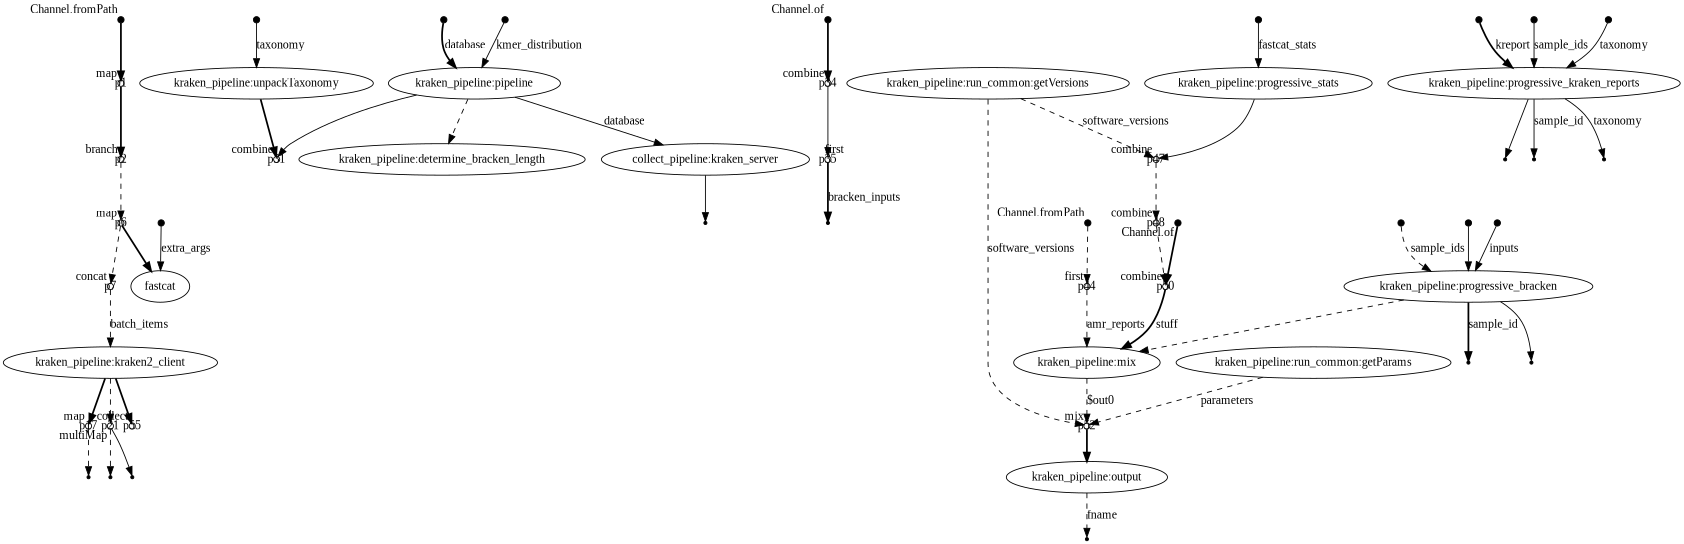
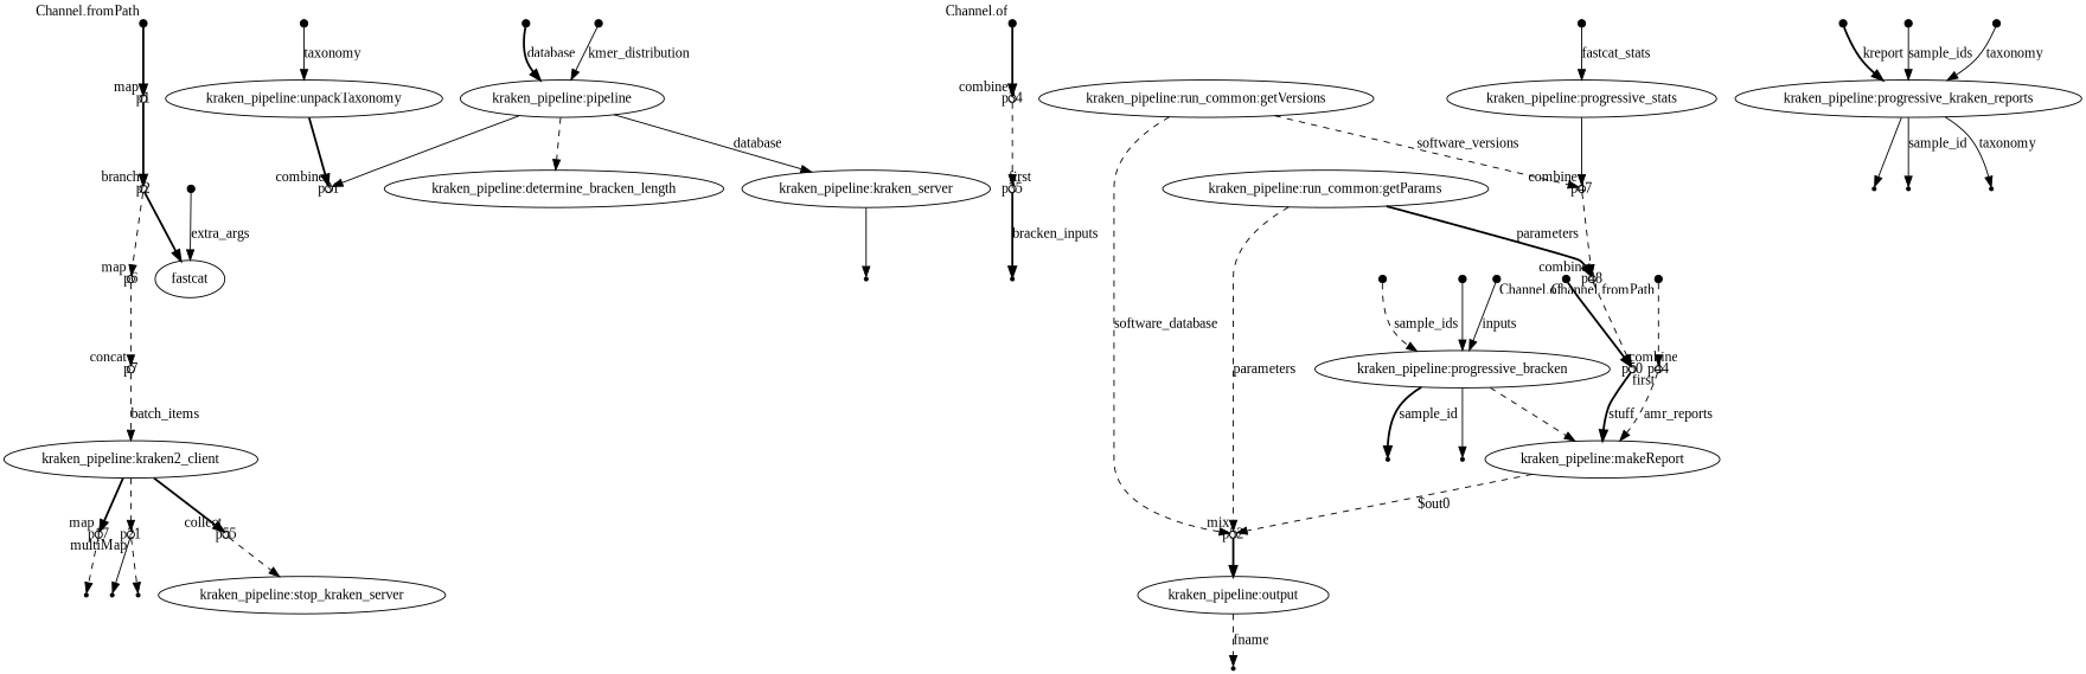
  digraph {
    fontname="Liberation Serif"
    node [fixedsize=true fontname="Liberation Serif" shape=point]
    edge [fontname="Liberation Serif" style=dashed]
    p0 [width=0.1 xlabel="Channel.fromPath"]
    p1 [shape=circle width=0.1 xlabel=map]
    p2 [shape=circle width=0.1 xlabel=branch]
    n4 [label=fastcat fixedsize="" shape=""]
    p6 [shape=circle width=0.1 xlabel=map]
    p7 [shape=circle width=0.1 xlabel=concat]
    n7 [label="kraken_pipeline:kraken2_client" fixedsize="" shape=""]
    p3 [width=0.1]
    p17 [shape=circle width=0.1 xlabel=map]
    p21 [shape=circle width=0.1 xlabel=multiMap]
    p55 [shape=circle width=0.1 xlabel=collect]
    p18 [fixedsize=""]
    p23 [fixedsize=""]
    p22 [fixedsize=""]
+   n15 [label="kraken_pipeline:stop_kraken_server" fixedsize="" shape=""]
    p8 [width=0.1]
    n17 [label="kraken_pipeline:unpackTaxonomy" fixedsize="" shape=""]
    p31 [shape=circle width=0.1 xlabel=combine]
    p10 [width=0.1]
    n20 [label="kraken_pipeline:pipeline" fixedsize="" shape=""]
    n21 [label="kraken_pipeline:determine_bracken_length" fixedsize="" shape=""]
-   n22 [label="collect_pipeline:kraken_server" fixedsize="" shape=""]
+   n22 [label="kraken_pipeline:kraken_server" fixedsize="" shape=""]
    p15 [fixedsize=""]
    p11 [width=0.1]
    p34 [shape=circle width=0.1 xlabel=combine]
    p35 [shape=circle width=0.1 xlabel=first]
    p19 [width=0.1]
    n28 [label="kraken_pipeline:progressive_stats" fixedsize="" shape=""]
    p47 [shape=circle width=0.1 xlabel=combine]
    p48 [shape=circle width=0.1 xlabel=combine]
    p50 [shape=circle width=0.1 xlabel=combine]
    p24 [width=0.1]
    n33 [label="kraken_pipeline:progressive_kraken_reports" fixedsize="" shape=""]
    p30 [fixedsize=""]
    p29 [fixedsize=""]
    p28 [fixedsize=""]
    p25 [width=0.1]
    p26 [width=0.1]
    p36 [fixedsize=""]
    p33 [width=0.1 xlabel="Channel.of"]
    p37 [width=0.1]
    n42 [label="kraken_pipeline:progressive_bracken" fixedsize="" shape=""]
-   n43 [label="kraken_pipeline:mix" fixedsize="" shape=""]
+   n43 [label="kraken_pipeline:makeReport" fixedsize="" shape=""]
    p42 [fixedsize=""]
    p41 [fixedsize=""]
    p52 [shape=circle width=0.1 xlabel=mix]
    p38 [width=0.1]
    p39 [width=0.1]
    n49 [label="kraken_pipeline:output" fixedsize="" shape=""]
    p43 [width=0.1 xlabel="Channel.fromPath"]
    p44 [shape=circle width=0.1 xlabel=first]
    n52 [label="kraken_pipeline:run_common:getVersions" fixedsize="" shape=""]
    n53 [label="kraken_pipeline:run_common:getParams" fixedsize="" shape=""]
    p49 [width=0.1 xlabel="Channel.of"]
    p54 [fixedsize=""]
    p0 -> p1 [style=bold]
    p1 -> p2 [style=bold]
-   p6 -> n4 [style=bold]
+   p2 -> n4 [style=bold]
    p2 -> p6
    p6 -> p7
    p7 -> n7 [label=batch_items]
    n7 -> p17 [style=bold]
    n7 -> p21
    n7 -> p55 [style=bold]
    p3 -> n4 [label=extra_args style=solid]
    p17 -> p18
    p21 -> p23 [style=solid]
    p21 -> p22
+   p55 -> n15
    p8 -> n17 [label=taxonomy style=solid]
    n17 -> p31 [style=bold]
    p10 -> n20 [label=database style=bold]
    n20 -> p31 [style=solid]
    n20 -> n21
    n20 -> n22 [label=database style=solid]
    n22 -> p15 [style=solid]
    p11 -> n20 [label=kmer_distribution style=solid]
-   p34 -> p35 [style=solid]
+   p34 -> p35
    p35 -> p36 [label=bracken_inputs style=bold]
    p19 -> n28 [label=fastcat_stats style=solid]
    n28 -> p47 [style=solid]
    p47 -> p48
    p48 -> p50
    p50 -> n43 [label=stuff style=bold]
    p24 -> n33 [label=kreport style=bold]
    n33 -> p30 [style=solid]
    n33 -> p29 [label=sample_id style=solid]
    n33 -> p28 [label=taxonomy style=solid]
    p25 -> n33 [label=sample_ids style=solid]
    p26 -> n33 [label=taxonomy style=solid]
    p33 -> p34 [style=bold]
    p37 -> n42 [label=inputs style=solid]
    n42 -> n43
    n42 -> p42 [label=sample_id style=bold]
    n42 -> p41 [style=solid]
    n43 -> p52 [label="$out0"]
    p52 -> n49 [style=bold]
    p38 -> n42 [label=sample_ids]
    p39 -> n42 [style=solid]
    n49 -> p54 [label=fname]
    p43 -> p44
    p44 -> n43 [label=amr_reports]
    n52 -> p47 [label=software_versions]
-   n52 -> p52 [label=software_versions]
+   n52 -> p52 [label=software_database]
+   n53 -> p48 [label=parameters style=bold]
    n53 -> p52 [label=parameters]
    p49 -> p50 [style=bold]
  }
